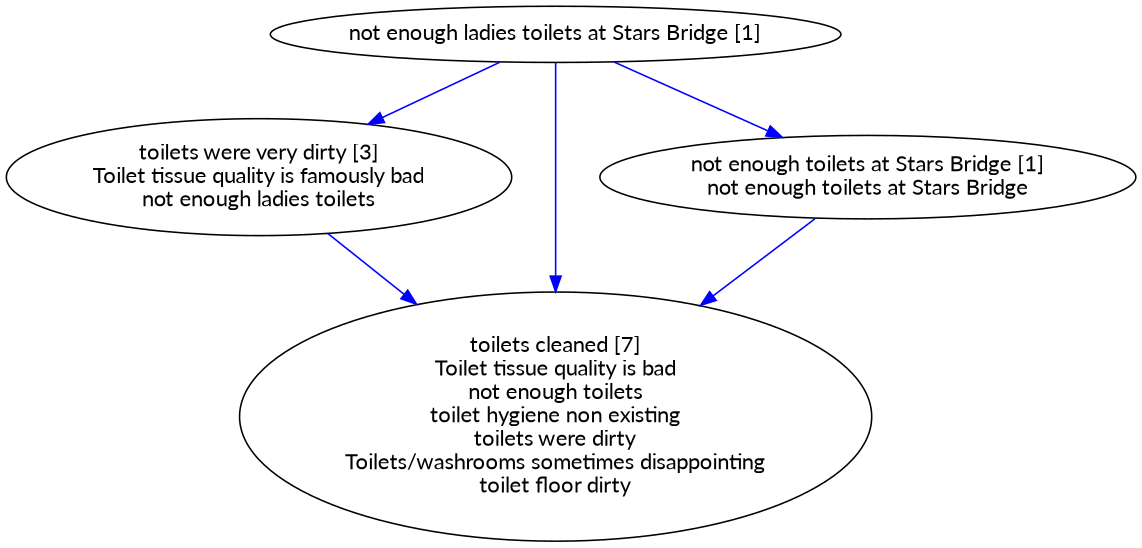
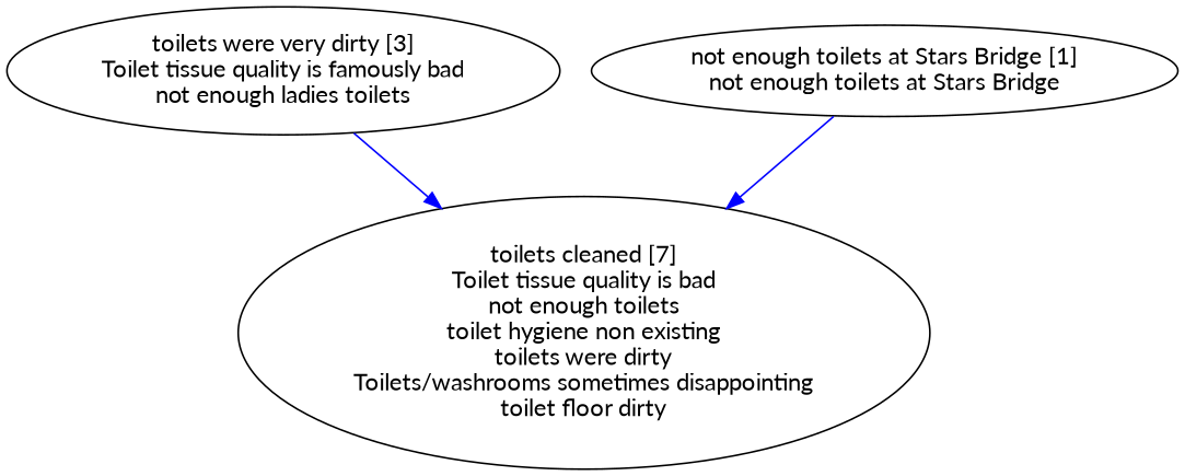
  digraph {
    fontname=Lato
    node [fontname=Lato]
    edge [color=blue fontname=Lato]
    "toilets were very dirty [3]\nToilet tissue quality is famously bad\nnot enough ladies toilets"
    "toilets cleaned [7]\nToilet tissue quality is bad\nnot enough toilets\ntoilet hygiene non existing\ntoilets were dirty\nToilets/washrooms sometimes disappointing\ntoilet floor dirty"
-   "not enough ladies toilets at Stars Bridge [1]"
    "not enough toilets at Stars Bridge [1]\nnot enough toilets at Stars Bridge"
    "toilets were very dirty [3]\nToilet tissue quality is famously bad\nnot enough ladies toilets" -> "toilets cleaned [7]\nToilet tissue quality is bad\nnot enough toilets\ntoilet hygiene non existing\ntoilets were dirty\nToilets/washrooms sometimes disappointing\ntoilet floor dirty"
-   "not enough ladies toilets at Stars Bridge [1]" -> "toilets were very dirty [3]\nToilet tissue quality is famously bad\nnot enough ladies toilets"
-   "not enough ladies toilets at Stars Bridge [1]" -> "toilets cleaned [7]\nToilet tissue quality is bad\nnot enough toilets\ntoilet hygiene non existing\ntoilets were dirty\nToilets/washrooms sometimes disappointing\ntoilet floor dirty"
-   "not enough ladies toilets at Stars Bridge [1]" -> "not enough toilets at Stars Bridge [1]\nnot enough toilets at Stars Bridge"
    "not enough toilets at Stars Bridge [1]\nnot enough toilets at Stars Bridge" -> "toilets cleaned [7]\nToilet tissue quality is bad\nnot enough toilets\ntoilet hygiene non existing\ntoilets were dirty\nToilets/washrooms sometimes disappointing\ntoilet floor dirty"
  }
